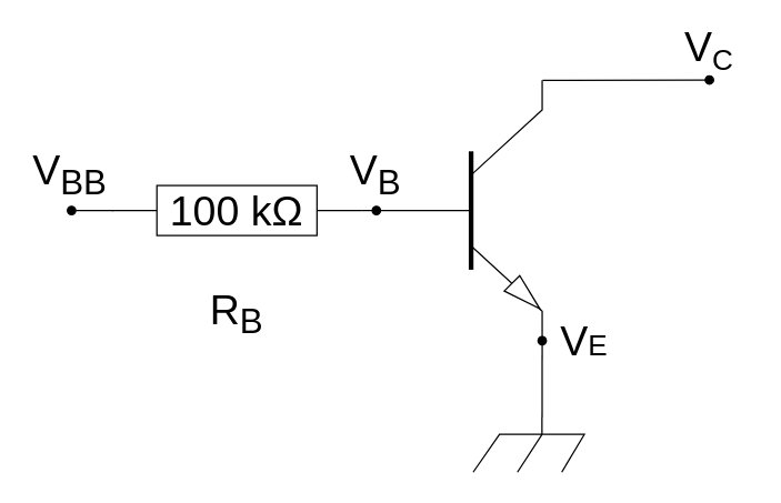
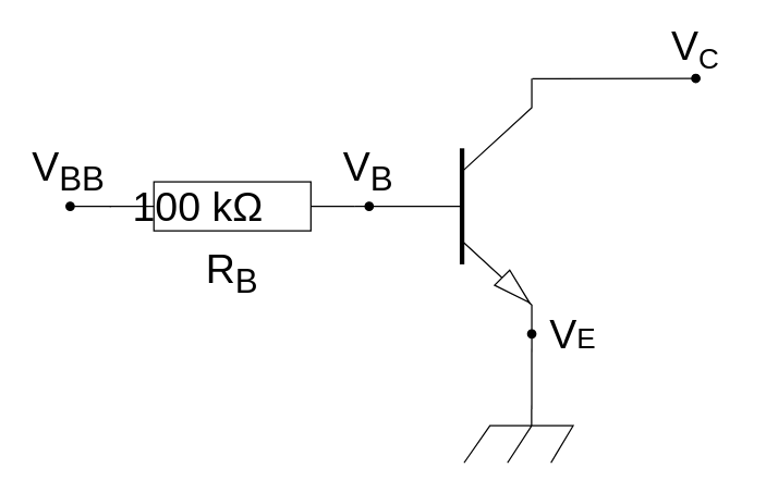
  <mxCell id="0" />
  <mxCell id="1" parent="0" />
  <mxCell id="2" value="" style="pointerEvents=1;verticalLabelPosition=bottom;shadow=0;dashed=0;align=center;html=1;verticalAlign=top;shape=mxgraph.electrical.resistors.resistor_1;aspect=fixed;fillColor=none;" vertex="1" parent="1"><mxGeometry x="80" y="133" width="180" height="36" as="geometry" /></mxCell>
  <mxCell id="3" value="" style="verticalLabelPosition=bottom;shadow=0;dashed=0;align=center;html=1;verticalAlign=top;shape=mxgraph.electrical.transistors.npn_transistor_5;aspect=fixed;" vertex="1" parent="1"><mxGeometry x="270" y="57.25" width="120" height="187.5" as="geometry" /></mxCell>
  <mxCell id="4" value="" style="endArrow=oval;html=1;rounded=0;exitX=1;exitY=0.5;exitDx=0;exitDy=0;exitPerimeter=0;entryX=0;entryY=0.5;entryDx=0;entryDy=0;entryPerimeter=0;endFill=1;" edge="1" parent="1" source="2" target="3"><mxGeometry width="50" height="50" relative="1" as="geometry"><mxPoint x="550" y="440" as="sourcePoint" /><mxPoint x="600" y="390" as="targetPoint" /></mxGeometry></mxCell>
  <mxCell id="5" value="" style="endArrow=none;html=1;rounded=0;exitX=1;exitY=0.5;exitDx=0;exitDy=0;exitPerimeter=0;entryX=0;entryY=0.5;entryDx=0;entryDy=0;entryPerimeter=0;endFill=0;startArrow=oval;startFill=1;" edge="1" parent="1"><mxGeometry width="50" height="50" relative="1" as="geometry"><mxPoint x="51" y="151" as="sourcePoint" /><mxPoint x="81" y="151" as="targetPoint" /></mxGeometry></mxCell>
  <mxCell id="6" value="" style="endArrow=oval;html=1;rounded=0;exitX=1;exitY=0.5;exitDx=0;exitDy=0;exitPerimeter=0;endFill=1;startArrow=none;startFill=0;" edge="1" parent="1"><mxGeometry width="50" height="50" relative="1" as="geometry"><mxPoint x="390" y="57.25" as="sourcePoint" /><mxPoint x="510" y="57" as="targetPoint" /></mxGeometry></mxCell>
  <mxCell id="7" value="" style="endArrow=oval;html=1;rounded=0;entryX=1;entryY=1;entryDx=0;entryDy=0;entryPerimeter=0;exitX=0.62;exitY=0;exitDx=0;exitDy=0;exitPerimeter=0;endFill=1;" edge="1" parent="1" source="8" target="3"><mxGeometry width="50" height="50" relative="1" as="geometry"><mxPoint x="390" y="390" as="sourcePoint" /><mxPoint x="600" y="390" as="targetPoint" /></mxGeometry></mxCell>
  <mxCell id="8" value="" style="pointerEvents=1;verticalLabelPosition=bottom;shadow=0;dashed=0;align=center;html=1;verticalAlign=top;shape=mxgraph.electrical.miscellaneous.chassis;aspect=fixed;" vertex="1" parent="1"><mxGeometry x="340" y="300" width="80" height="39.38" as="geometry" /></mxCell>
  <mxCell id="9" value="&lt;font style=&quot;font-size: 30px;&quot;&gt;V&lt;sub&gt;BB&lt;/sub&gt;&lt;/font&gt;" style="text;html=1;align=center;verticalAlign=middle;whiteSpace=wrap;rounded=0;" vertex="1" parent="1"><mxGeometry x="20" y="110" width="60" height="30" as="geometry" /></mxCell>
  <mxCell id="10" value="&lt;font style=&quot;font-size: 30px;&quot;&gt;V&lt;sub&gt;B&lt;/sub&gt;&lt;/font&gt;" style="text;html=1;align=center;verticalAlign=middle;whiteSpace=wrap;rounded=0;" vertex="1" parent="1"><mxGeometry x="240" y="110" width="60" height="30" as="geometry" /></mxCell>
  <mxCell id="11" value="&lt;font style=&quot;font-size: 30px;&quot;&gt;V&lt;/font&gt;&lt;font style=&quot;font-size: 25px;&quot;&gt;&lt;sub&gt;C&lt;/sub&gt;&lt;/font&gt;" style="text;html=1;align=center;verticalAlign=middle;whiteSpace=wrap;rounded=0;" vertex="1" parent="1"><mxGeometry x="480" y="20" width="60" height="30" as="geometry" /></mxCell>
  <mxCell id="12" value="&lt;font style=&quot;font-size: 30px;&quot;&gt;V&lt;/font&gt;&lt;font style=&quot;font-size: 20.833px;&quot;&gt;E&lt;/font&gt;&lt;span style=&quot;color: rgba(0, 0, 0, 0); font-family: monospace; font-size: 0px; text-align: start; text-wrap: nowrap;&quot;&gt;%3CmxGraphModel%3E%3Croot%3E%3CmxCell%20id%3D%220%22%2F%3E%3CmxCell%20id%3D%221%22%20parent%3D%220%22%2F%3E%3CmxCell%20id%3D%222%22%20value%3D%22%26lt%3Bfont%20style%3D%26quot%3Bfont-size%3A%2030px%3B%26quot%3B%26gt%3BV%26lt%3B%2Ffont%26gt%3B%26lt%3Bfont%20style%3D%26quot%3Bfont-size%3A%2025px%3B%26quot%3B%26gt%3B%26lt%3Bsub%26gt%3BC%26lt%3B%2Fsub%26gt%3B%26lt%3B%2Ffont%26gt%3B%22%20style%3D%22text%3Bhtml%3D1%3Balign%3Dcenter%3BverticalAlign%3Dmiddle%3BwhiteSpace%3Dwrap%3Brounded%3D0%3B%22%20vertex%3D%221%22%20parent%3D%221%22%3E%3CmxGeometry%20x%3D%22490%22%20y%3D%2270%22%20width%3D%2260%22%20height%3D%2230%22%20as%3D%22geometry%22%2F%3E%3C%2FmxCell%3E%3C%2Froot%3E%3C%2FmxGraphModel%3E&lt;/span&gt;" style="text;html=1;align=center;verticalAlign=middle;whiteSpace=wrap;rounded=0;" vertex="1" parent="1"><mxGeometry x="390" y="230" width="60" height="30" as="geometry" /></mxCell>
- <mxCell id="13" value="&lt;span style=&quot;font-size: 30px;&quot;&gt;R&lt;sub&gt;B&lt;/sub&gt;&lt;/span&gt;" style="text;html=1;align=center;verticalAlign=middle;whiteSpace=wrap;rounded=0;" vertex="1" parent="1"><mxGeometry x="145" y="205" width="50" height="40" as="geometry" /></mxCell>
- <mxCell id="14" value="&lt;font style=&quot;font-size: 30px;&quot;&gt;100 kΩ&lt;/font&gt;" style="text;html=1;align=center;verticalAlign=middle;whiteSpace=wrap;rounded=0;fillColor=none;" vertex="1" parent="1"><mxGeometry x="115" y="136" width="110" height="30" as="geometry" /></mxCell>
+ <mxCell id="13" value="&lt;span style=&quot;font-size: 30px;&quot;&gt;R&lt;sub&gt;B&lt;/sub&gt;&lt;/span&gt;" style="text;html=1;align=center;verticalAlign=middle;whiteSpace=wrap;rounded=0;" vertex="1" parent="1"><mxGeometry x="145" y="180" width="50" height="40" as="geometry" /></mxCell>
+ <mxCell id="14" value="&lt;font style=&quot;font-size: 30px;&quot;&gt;100 kΩ&lt;/font&gt;" style="text;html=1;align=center;verticalAlign=middle;whiteSpace=wrap;rounded=0;fillColor=none;" vertex="1" parent="1"><mxGeometry x="90" y="136" width="110" height="30" as="geometry" /></mxCell>
